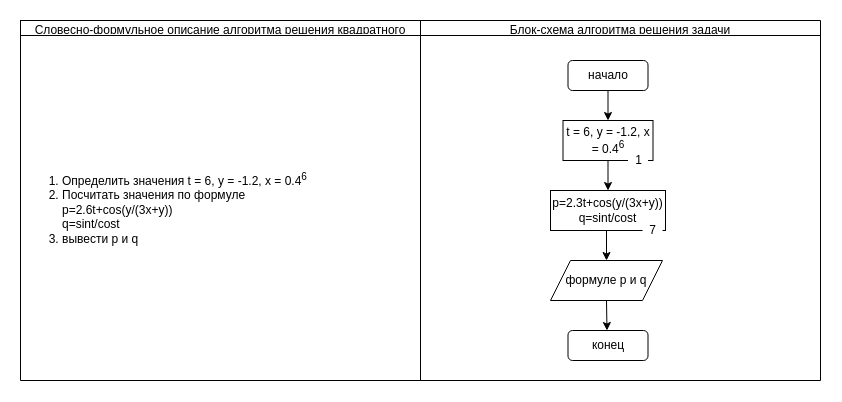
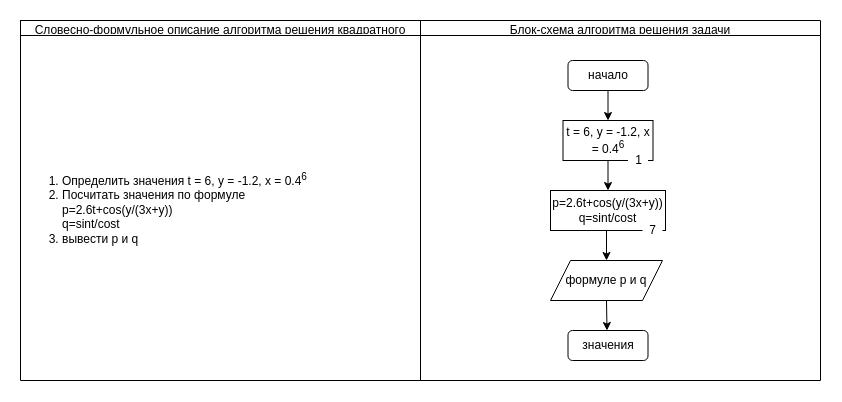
  <mxCell id="0" />
  <mxCell id="1" parent="0" />
  <mxCell id="2" value="" style="shape=table;startSize=0;container=1;collapsible=0;childLayout=tableLayout;" vertex="1" parent="1"><mxGeometry x="20" y="20" width="800" height="360" as="geometry" /></mxCell>
  <mxCell id="3" value="" style="shape=partialRectangle;collapsible=0;dropTarget=0;pointerEvents=0;fillColor=none;top=0;left=0;bottom=0;right=0;points=[[0,0.5],[1,0.5]];portConstraint=eastwest;" vertex="1" parent="2"><mxGeometry width="800" height="15" as="geometry" /></mxCell>
  <mxCell id="4" value="Словесно-формульное описание алгоритма решения квадратного уравнения" style="shape=partialRectangle;html=1;whiteSpace=wrap;connectable=0;overflow=hidden;fillColor=none;top=0;left=0;bottom=0;right=0;pointerEvents=1;" vertex="1" parent="3"><mxGeometry width="400" height="15" as="geometry" /></mxCell>
  <mxCell id="5" value="Блок-схема алгоритма решения задачи" style="shape=partialRectangle;html=1;whiteSpace=wrap;connectable=0;overflow=hidden;fillColor=none;top=0;left=0;bottom=0;right=0;pointerEvents=1;" vertex="1" parent="3"><mxGeometry x="400" width="400" height="15" as="geometry" /></mxCell>
  <mxCell id="6" value="" style="shape=partialRectangle;collapsible=0;dropTarget=0;pointerEvents=0;fillColor=none;top=0;left=0;bottom=0;right=0;points=[[0,0.5],[1,0.5]];portConstraint=eastwest;" vertex="1" parent="2"><mxGeometry y="15" width="800" height="345" as="geometry" /></mxCell>
  <mxCell id="7" value="&lt;div align=&quot;left&quot;&gt;&lt;ol&gt;&lt;li&gt;Определить значения t = 6, y = -1.2, x = 0.4&lt;sup&gt;6&lt;/sup&gt;&lt;/li&gt;&lt;li&gt;Посчитать значения по формуле &lt;br&gt;&lt;div&gt;p=2.6t+cos(y/(3x+y))&lt;/div&gt;&lt;div&gt;q=sint/cost&lt;br&gt;&lt;/div&gt;&lt;/li&gt;&lt;li&gt;вывести p и q&lt;br&gt;&lt;/li&gt;&lt;/ol&gt;&lt;/div&gt;" style="shape=partialRectangle;html=1;whiteSpace=wrap;connectable=0;overflow=hidden;fillColor=none;top=0;left=0;bottom=0;right=0;pointerEvents=1;align=left;" vertex="1" parent="6"><mxGeometry width="400" height="345" as="geometry" /></mxCell>
  <mxCell id="8" value="" style="shape=partialRectangle;html=1;whiteSpace=wrap;connectable=0;overflow=hidden;fillColor=none;top=0;left=0;bottom=0;right=0;pointerEvents=1;" vertex="1" parent="6"><mxGeometry x="400" width="400" height="345" as="geometry" /></mxCell>
  <mxCell id="9" style="edgeStyle=orthogonalEdgeStyle;rounded=0;orthogonalLoop=1;jettySize=auto;html=1;exitX=0.5;exitY=1;exitDx=0;exitDy=0;" edge="1" parent="1" source="10"><mxGeometry relative="1" as="geometry"><mxPoint x="607.5" y="120" as="targetPoint" /></mxGeometry></mxCell>
  <mxCell id="10" value="начало" style="rounded=1;whiteSpace=wrap;html=1;" vertex="1" parent="1"><mxGeometry x="567.5" y="60" width="80" height="30" as="geometry" /></mxCell>
  <mxCell id="11" style="edgeStyle=orthogonalEdgeStyle;rounded=0;orthogonalLoop=1;jettySize=auto;html=1;exitX=0.5;exitY=1;exitDx=0;exitDy=0;" edge="1" parent="1" source="12"><mxGeometry relative="1" as="geometry"><mxPoint x="607.5" y="190" as="targetPoint" /></mxGeometry></mxCell>
  <mxCell id="12" value="t = 6, y = -1.2, x = 0.4&lt;sup&gt;6&lt;/sup&gt;" style="rounded=0;whiteSpace=wrap;html=1;" vertex="1" parent="1"><mxGeometry x="562.5" y="120" width="90" height="40" as="geometry" /></mxCell>
  <mxCell id="13" style="edgeStyle=orthogonalEdgeStyle;rounded=0;orthogonalLoop=1;jettySize=auto;html=1;exitX=0.5;exitY=1;exitDx=0;exitDy=0;entryX=0.5;entryY=0;entryDx=0;entryDy=0;" edge="1" parent="1" source="14" target="16"><mxGeometry relative="1" as="geometry" /></mxCell>
- <mxCell id="14" value="&lt;div&gt;p=2.3t+cos(y/(3x+y))&lt;/div&gt;&lt;div&gt;q=sint/cost&lt;br&gt;&lt;/div&gt;" style="rounded=0;whiteSpace=wrap;html=1;" vertex="1" parent="1"><mxGeometry x="550" y="190" width="115" height="40" as="geometry" /></mxCell>
+ <mxCell id="14" value="&lt;div&gt;p=2.6t+cos(y/(3x+y))&lt;/div&gt;&lt;div&gt;q=sint/cost&lt;br&gt;&lt;/div&gt;" style="rounded=0;whiteSpace=wrap;html=1;" vertex="1" parent="1"><mxGeometry x="550" y="190" width="115" height="40" as="geometry" /></mxCell>
  <mxCell id="15" style="edgeStyle=orthogonalEdgeStyle;rounded=0;orthogonalLoop=1;jettySize=auto;html=1;exitX=0.5;exitY=1;exitDx=0;exitDy=0;" edge="1" parent="1" source="16"><mxGeometry relative="1" as="geometry"><mxPoint x="606.5" y="330" as="targetPoint" /></mxGeometry></mxCell>
  <mxCell id="16" value="формуле p и q" style="shape=parallelogram;perimeter=parallelogramPerimeter;whiteSpace=wrap;html=1;fixedSize=1;" vertex="1" parent="1"><mxGeometry x="550" y="260" width="112" height="40" as="geometry" /></mxCell>
- <mxCell id="17" value="конец" style="rounded=1;whiteSpace=wrap;html=1;" vertex="1" parent="1"><mxGeometry x="567.5" y="330" width="80" height="30" as="geometry" /></mxCell>
+ <mxCell id="17" value="значения" style="rounded=1;whiteSpace=wrap;html=1;" vertex="1" parent="1"><mxGeometry x="567.5" y="330" width="80" height="30" as="geometry" /></mxCell>
  <mxCell id="18" value="1" style="text;html=1;align=center;verticalAlign=middle;resizable=0;points=[];autosize=1;strokeColor=none;fillColor=#FFFFFF;" vertex="1" parent="1"><mxGeometry x="627.5" y="150" width="20" height="20" as="geometry" /></mxCell>
  <mxCell id="19" value="7" style="text;html=1;align=center;verticalAlign=middle;resizable=0;points=[];autosize=1;strokeColor=none;fillColor=#FFFFFF;" vertex="1" parent="1"><mxGeometry x="642" y="220" width="20" height="20" as="geometry" /></mxCell>
